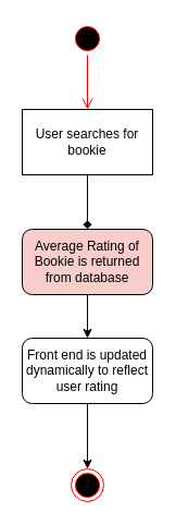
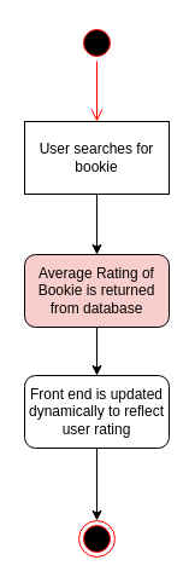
  <mxCell id="0" />
  <mxCell id="1" parent="0" />
  <mxCell id="2" value="" style="ellipse;html=1;shape=startState;fillColor=#000000;strokeColor=#ff0000;" vertex="1" parent="1"><mxGeometry x="65" y="20" width="30" height="30" as="geometry" /></mxCell>
  <mxCell id="3" value="" style="edgeStyle=orthogonalEdgeStyle;html=1;verticalAlign=bottom;endArrow=open;endSize=8;strokeColor=#ff0000;rounded=0;entryX=0.5;entryY=0;entryDx=0;entryDy=0;" edge="1" source="2" parent="1" target="5"><mxGeometry relative="1" as="geometry"><mxPoint x="80" y="110" as="targetPoint" /></mxGeometry></mxCell>
- <mxCell id="4" style="edgeStyle=orthogonalEdgeStyle;rounded=0;orthogonalLoop=1;jettySize=auto;html=1;entryX=0.5;entryY=0;entryDx=0;entryDy=0;endArrow=diamond;" edge="1" parent="1" source="5" target="7"><mxGeometry relative="1" as="geometry"><mxPoint x="80" y="280" as="targetPoint" /></mxGeometry></mxCell>
+ <mxCell id="4" style="edgeStyle=orthogonalEdgeStyle;rounded=0;orthogonalLoop=1;jettySize=auto;html=1;entryX=0.5;entryY=0;entryDx=0;entryDy=0;" edge="1" parent="1" source="5" target="7"><mxGeometry relative="1" as="geometry"><mxPoint x="80" y="280" as="targetPoint" /></mxGeometry></mxCell>
  <mxCell id="5" value="User searches for bookie" style="whiteSpace=wrap;html=1;rounded=0;" vertex="1" parent="1"><mxGeometry x="20" y="100" width="120" height="60" as="geometry" /></mxCell>
  <mxCell id="6" style="edgeStyle=orthogonalEdgeStyle;rounded=0;orthogonalLoop=1;jettySize=auto;html=1;entryX=0.5;entryY=0;entryDx=0;entryDy=0;" edge="1" parent="1" source="7" target="9"><mxGeometry relative="1" as="geometry" /></mxCell>
  <mxCell id="7" value="Average Rating of Bookie is returned from database" style="rounded=1;whiteSpace=wrap;html=1;fillColor=#f8cecc;" vertex="1" parent="1"><mxGeometry x="20" y="210" width="120" height="60" as="geometry" /></mxCell>
  <mxCell id="8" style="edgeStyle=orthogonalEdgeStyle;rounded=0;orthogonalLoop=1;jettySize=auto;html=1;entryX=0.5;entryY=0;entryDx=0;entryDy=0;" edge="1" parent="1" source="9" target="10"><mxGeometry relative="1" as="geometry"><mxPoint x="80" y="460" as="targetPoint" /></mxGeometry></mxCell>
  <mxCell id="9" value="Front end is updated dynamically to reflect user rating " style="rounded=1;whiteSpace=wrap;html=1;" vertex="1" parent="1"><mxGeometry x="20" y="310" width="120" height="60" as="geometry" /></mxCell>
  <mxCell id="10" value="" style="ellipse;html=1;shape=endState;fillColor=#000000;strokeColor=#ff0000;" vertex="1" parent="1"><mxGeometry x="65" y="430" width="30" height="30" as="geometry" /></mxCell>
